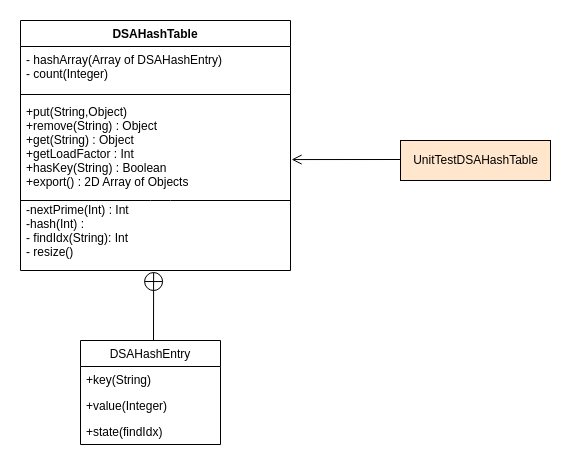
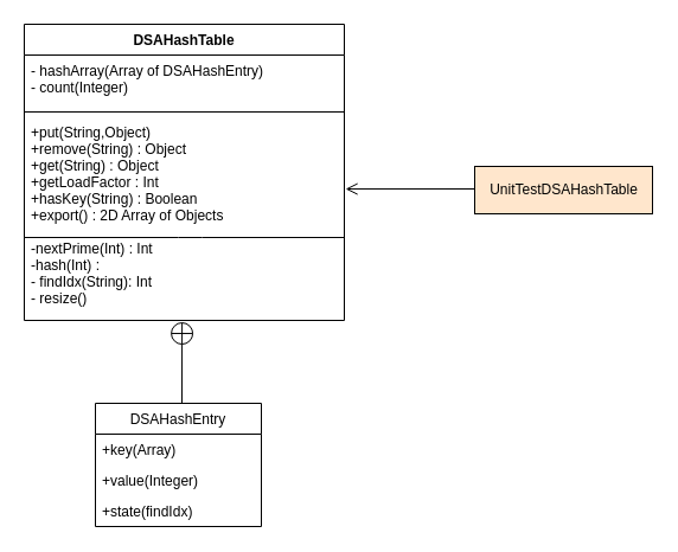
  <mxCell id="0" />
  <mxCell id="1" parent="0" />
  <mxCell id="2" value="DSAHashTable" style="swimlane;fontStyle=1;align=center;verticalAlign=top;childLayout=stackLayout;horizontal=1;startSize=26;horizontalStack=0;resizeParent=1;resizeParentMax=0;resizeLast=0;collapsible=1;marginBottom=0;" parent="1" vertex="1"><mxGeometry x="20" y="20" width="270" height="250" as="geometry" /></mxCell>
  <mxCell id="3" value="- hashArray(Array of DSAHashEntry)&#10;- count(Integer)" style="text;strokeColor=none;fillColor=none;align=left;verticalAlign=top;spacingLeft=4;spacingRight=4;overflow=hidden;rotatable=0;points=[[0,0.5],[1,0.5]];portConstraint=eastwest;" parent="2" vertex="1"><mxGeometry y="26" width="270" height="44" as="geometry" /></mxCell>
  <mxCell id="4" value="" style="line;strokeWidth=1;fillColor=none;align=left;verticalAlign=middle;spacingTop=-1;spacingLeft=3;spacingRight=3;rotatable=0;labelPosition=right;points=[];portConstraint=eastwest;" parent="2" vertex="1"><mxGeometry y="70" width="270" height="8" as="geometry" /></mxCell>
  <mxCell id="5" value="+put(String,Object)&#10;+remove(String) : Object&#10;+get(String) : Object&#10;+getLoadFactor : Int&#10;+hasKey(String) : Boolean&#10;+export() : 2D Array of Objects&#10;&#10;-nextPrime(Int) : Int&#10;-hash(Int) :&#10;- findIdx(String): Int&#10;- resize()&#10;&#10;" style="text;strokeColor=none;fillColor=none;align=left;verticalAlign=top;spacingLeft=4;spacingRight=4;overflow=hidden;rotatable=0;points=[[0,0.5],[1,0.5]];portConstraint=eastwest;" parent="2" vertex="1"><mxGeometry y="78" width="270" height="172" as="geometry" /></mxCell>
  <mxCell id="6" value="" style="endArrow=none;html=1;exitX=-0.011;exitY=0.383;exitDx=0;exitDy=0;exitPerimeter=0;" edge="1" parent="2"><mxGeometry width="50" height="50" relative="1" as="geometry"><mxPoint y="180" as="sourcePoint" /><mxPoint x="270" y="180" as="targetPoint" /><Array as="points"><mxPoint x="140" y="180" /></Array></mxGeometry></mxCell>
  <mxCell id="7" value="" style="endArrow=circlePlus;startArrow=none;endFill=0;startFill=0;endSize=8;html=1;labelBackgroundColor=none;entryX=0.493;entryY=1.006;entryDx=0;entryDy=0;entryPerimeter=0;" edge="1" parent="1" target="5"><mxGeometry width="160" relative="1" as="geometry"><mxPoint x="153" y="340" as="sourcePoint" /><mxPoint x="320" y="330" as="targetPoint" /></mxGeometry></mxCell>
  <mxCell id="8" value="DSAHashEntry" style="swimlane;fontStyle=0;childLayout=stackLayout;horizontal=1;startSize=26;fillColor=none;horizontalStack=0;resizeParent=1;resizeParentMax=0;resizeLast=0;collapsible=1;marginBottom=0;" vertex="1" parent="1"><mxGeometry x="80" y="340" width="140" height="104" as="geometry" /></mxCell>
- <mxCell id="9" value="+key(String)" style="text;strokeColor=none;fillColor=none;align=left;verticalAlign=top;spacingLeft=4;spacingRight=4;overflow=hidden;rotatable=0;points=[[0,0.5],[1,0.5]];portConstraint=eastwest;" vertex="1" parent="8"><mxGeometry y="26" width="140" height="26" as="geometry" /></mxCell>
+ <mxCell id="9" value="+key(Array)" style="text;strokeColor=none;fillColor=none;align=left;verticalAlign=top;spacingLeft=4;spacingRight=4;overflow=hidden;rotatable=0;points=[[0,0.5],[1,0.5]];portConstraint=eastwest;" vertex="1" parent="8"><mxGeometry y="26" width="140" height="26" as="geometry" /></mxCell>
  <mxCell id="10" value="+value(Integer)" style="text;strokeColor=none;fillColor=none;align=left;verticalAlign=top;spacingLeft=4;spacingRight=4;overflow=hidden;rotatable=0;points=[[0,0.5],[1,0.5]];portConstraint=eastwest;" vertex="1" parent="8"><mxGeometry y="52" width="140" height="26" as="geometry" /></mxCell>
  <mxCell id="11" value="+state(findIdx)" style="text;strokeColor=none;fillColor=none;align=left;verticalAlign=top;spacingLeft=4;spacingRight=4;overflow=hidden;rotatable=0;points=[[0,0.5],[1,0.5]];portConstraint=eastwest;" vertex="1" parent="8"><mxGeometry y="78" width="140" height="26" as="geometry" /></mxCell>
  <mxCell id="12" value="" style="endArrow=open;startArrow=none;endFill=0;startFill=0;endSize=8;html=1;verticalAlign=bottom;labelBackgroundColor=none;strokeWidth=1;entryX=1.004;entryY=0.355;entryDx=0;entryDy=0;entryPerimeter=0;" edge="1" parent="1" target="5"><mxGeometry width="160" relative="1" as="geometry"><mxPoint x="400" y="159" as="sourcePoint" /><mxPoint x="320" y="210" as="targetPoint" /></mxGeometry></mxCell>
  <mxCell id="13" value="UnitTestDSAHashTable" style="html=1;fillColor=#ffe6cc;" vertex="1" parent="1"><mxGeometry x="400" y="140" width="150" height="40" as="geometry" /></mxCell>
